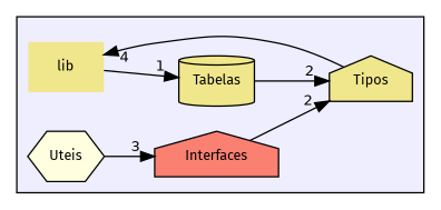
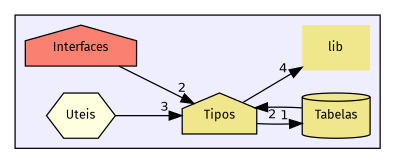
  digraph {
    compound=true
    fontname="Fira Sans"
    rankdir=LR
    node [fillcolor=khaki fontname="Fira Sans" fontsize=10 shape=house style=filled color=black]
    edge [fontname="Fira Sans" headlabel=2 labeldistance=1.5 labelfontname=Helvetica labelfontsize=10]
    n1 [label=lib shape=plaintext color=""]
    n2 [fillcolor=salmon label=Interfaces]
    n3 [label=Tabelas shape=cylinder]
    n4 [label=Tipos]
    n5 [fillcolor=lightyellow label=Uteis shape=hexagon]
    subgraph cluster_1 {
      bgcolor="#eeeeff"
      pencolor=black
      n1
      n2
      n3
      n4
      n5
    }
    n2 -> n4
    n3 -> n4
    n4 -> n1 [headlabel=4]
-   n1 -> n3 [headlabel=1]
-   n5 -> n2 [headlabel=3]
+   n4 -> n3 [headlabel=1]
+   n5 -> n4 [headlabel=3]
  }
